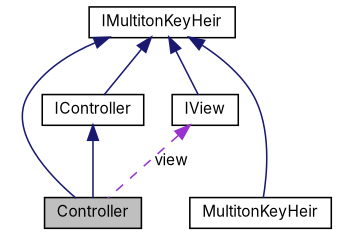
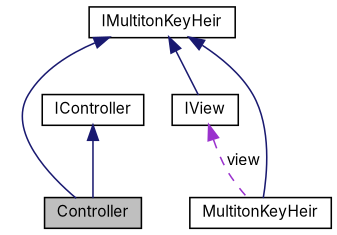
  digraph {
    fontname=Inter
    node [color=black fillcolor=white fontname=Inter fontsize=10 shape=record style=filled]
    edge [color=midnightblue dir=back fontname=Inter fontsize=10 labelfontname=FreeSans labelfontsize=10 style=solid]
    n1 [fillcolor=grey75 fontcolor=black height=0.2 label=Controller width=0.4]
    n2 [height=0.2 label=MultitonKeyHeir width=0.4]
    n3 [height=0.2 label=IMultitonKeyHeir width=0.4]
    n4 [height=0.2 label=IController width=0.4]
    n5 [height=0.2 label=IView width=0.4]
    n3 -> n1
    n3 -> n2
-   n3 -> n4
    n3 -> n5
    n4 -> n1
-   n5 -> n1 [color=darkorchid3 label=view style=dashed]
+   n5 -> n2 [color=darkorchid3 label=view style=dashed]
  }
